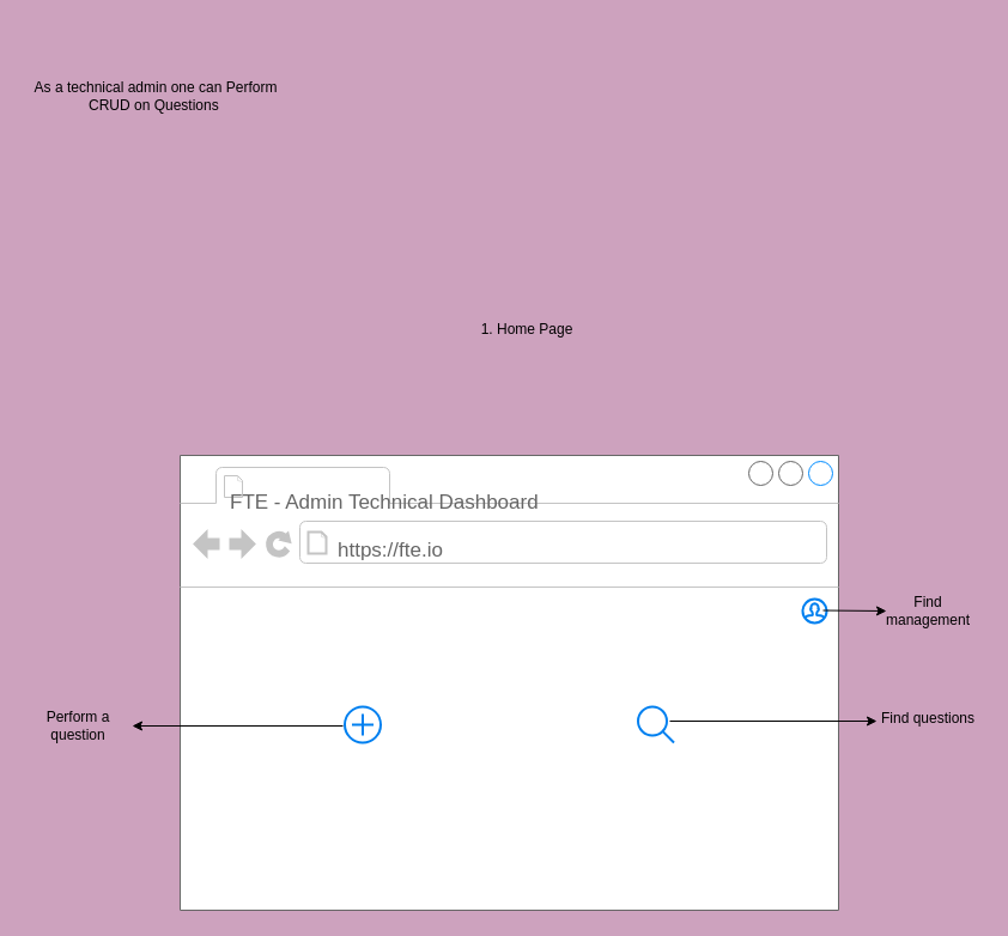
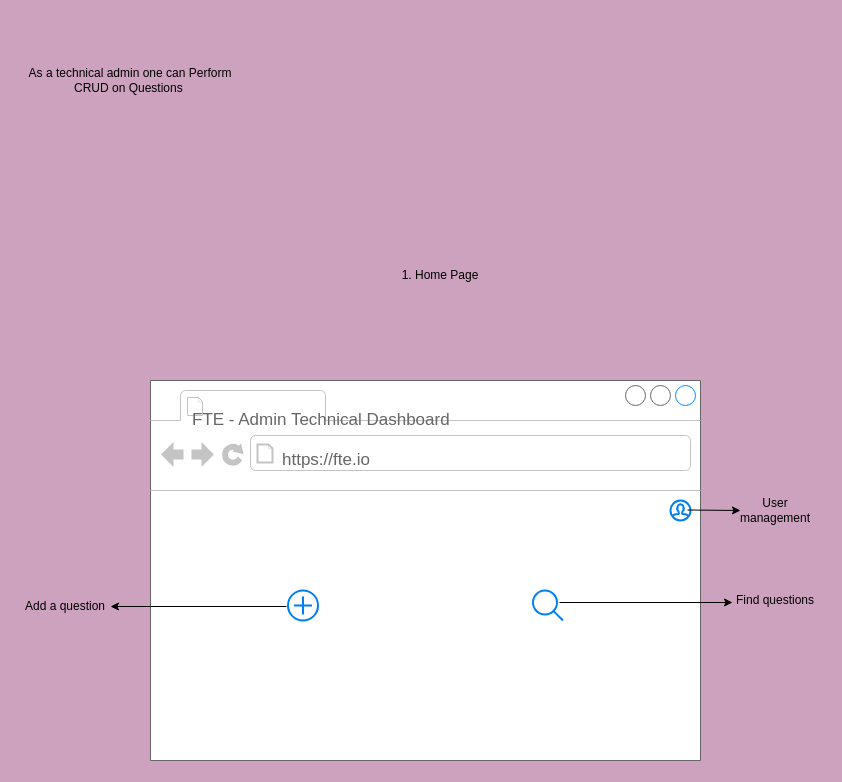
  <mxCell id="0" />
  <mxCell id="1" parent="0" />
  <mxCell id="2" value="" style="strokeWidth=1;shadow=0;dashed=0;align=center;html=1;shape=mxgraph.mockup.containers.browserWindow;rSize=0;strokeColor=#666666;strokeColor2=#008cff;strokeColor3=#c4c4c4;mainText=,;recursiveResize=0;" parent="1" vertex="1"><mxGeometry x="150" y="380" width="550" height="380" as="geometry" /></mxCell>
  <mxCell id="3" value="FTE - Admin Technical Dashboard" style="strokeWidth=1;shadow=0;dashed=0;align=center;html=1;shape=mxgraph.mockup.containers.anchor;fontSize=17;fontColor=#666666;align=left;" parent="2" vertex="1"><mxGeometry x="40" y="27" width="230" height="26" as="geometry" /></mxCell>
  <mxCell id="4" value="https://fte.io" style="strokeWidth=1;shadow=0;dashed=0;align=center;html=1;shape=mxgraph.mockup.containers.anchor;rSize=0;fontSize=17;fontColor=#666666;align=left;" parent="2" vertex="1"><mxGeometry x="130" y="60" width="250" height="40" as="geometry" /></mxCell>
  <mxCell id="5" value="" style="html=1;verticalLabelPosition=bottom;align=center;labelBackgroundColor=#ffffff;verticalAlign=top;strokeWidth=2;strokeColor=#0080F0;shadow=0;dashed=0;shape=mxgraph.ios7.icons.looking_glass;" parent="2" vertex="1"><mxGeometry x="382.5" y="210" width="30" height="30" as="geometry" /></mxCell>
  <mxCell id="6" value="" style="html=1;verticalLabelPosition=bottom;align=center;labelBackgroundColor=#ffffff;verticalAlign=top;strokeWidth=2;strokeColor=#0080F0;shadow=0;dashed=0;shape=mxgraph.ios7.icons.add;" parent="2" vertex="1"><mxGeometry x="137.5" y="210" width="30" height="30" as="geometry" /></mxCell>
  <mxCell id="7" value="" style="html=1;verticalLabelPosition=bottom;align=center;labelBackgroundColor=#ffffff;verticalAlign=top;strokeWidth=2;strokeColor=#0080F0;shadow=0;dashed=0;shape=mxgraph.ios7.icons.user;" parent="2" vertex="1"><mxGeometry x="520" y="120" width="20" height="20" as="geometry" /></mxCell>
  <mxCell id="8" value="As a technical admin one can Perform CRUD on Questions&amp;nbsp;" style="text;html=1;strokeColor=none;fillColor=none;align=center;verticalAlign=middle;whiteSpace=wrap;rounded=0;" parent="1" vertex="1"><mxGeometry x="20" width="220" height="120" as="geometry" y="20" /></mxCell>
- <mxCell id="9" value="Perform a question" style="text;html=1;strokeColor=none;fillColor=none;align=center;verticalAlign=middle;whiteSpace=wrap;rounded=0;" parent="1" vertex="1"><mxGeometry x="20" y="586" width="90" height="40" as="geometry" /></mxCell>
+ <mxCell id="9" value="Add a question" style="text;html=1;strokeColor=none;fillColor=none;align=center;verticalAlign=middle;whiteSpace=wrap;rounded=0;" parent="1" vertex="1"><mxGeometry x="20" y="586" width="90" height="40" as="geometry" /></mxCell>
  <mxCell id="10" value="" style="endArrow=classic;html=1;entryX=1;entryY=0.5;entryDx=0;entryDy=0;" parent="1" edge="1"><mxGeometry width="50" height="50" relative="1" as="geometry"><mxPoint x="286" y="606" as="sourcePoint" /><mxPoint x="110" y="606" as="targetPoint" /></mxGeometry></mxCell>
  <mxCell id="11" value="" style="endArrow=classic;html=1;exitX=0.817;exitY=0.567;exitDx=0;exitDy=0;exitPerimeter=0;" parent="1" edge="1"><mxGeometry width="50" height="50" relative="1" as="geometry"><mxPoint x="559.01" y="602.01" as="sourcePoint" /><mxPoint x="732" y="602" as="targetPoint" /></mxGeometry></mxCell>
  <mxCell id="12" value="Find questions" style="text;html=1;strokeColor=none;fillColor=none;align=center;verticalAlign=middle;whiteSpace=wrap;rounded=0;" parent="1" vertex="1"><mxGeometry x="730" y="580" width="90" height="40" as="geometry" /></mxCell>
- <mxCell id="13" value="Find management" style="text;html=1;strokeColor=none;fillColor=none;align=center;verticalAlign=middle;whiteSpace=wrap;rounded=0;" parent="1" vertex="1"><mxGeometry x="730" y="490" width="90" height="40" as="geometry" /></mxCell>
+ <mxCell id="13" value="User management" style="text;html=1;strokeColor=none;fillColor=none;align=center;verticalAlign=middle;whiteSpace=wrap;rounded=0;" parent="1" vertex="1"><mxGeometry x="730" y="490" width="90" height="40" as="geometry" /></mxCell>
  <mxCell id="14" value="" style="endArrow=classic;html=1;exitX=0.817;exitY=0.567;exitDx=0;exitDy=0;exitPerimeter=0;" parent="1" edge="1"><mxGeometry width="50" height="50" relative="1" as="geometry"><mxPoint x="687" y="509.51" as="sourcePoint" /><mxPoint x="740" y="510" as="targetPoint" /></mxGeometry></mxCell>
  <mxCell id="15" value="1. Home Page" style="text;html=1;strokeColor=none;fillColor=none;align=center;verticalAlign=middle;whiteSpace=wrap;rounded=0;" parent="1" vertex="1"><mxGeometry x="330" y="215" width="220" height="120" as="geometry" /></mxCell>
